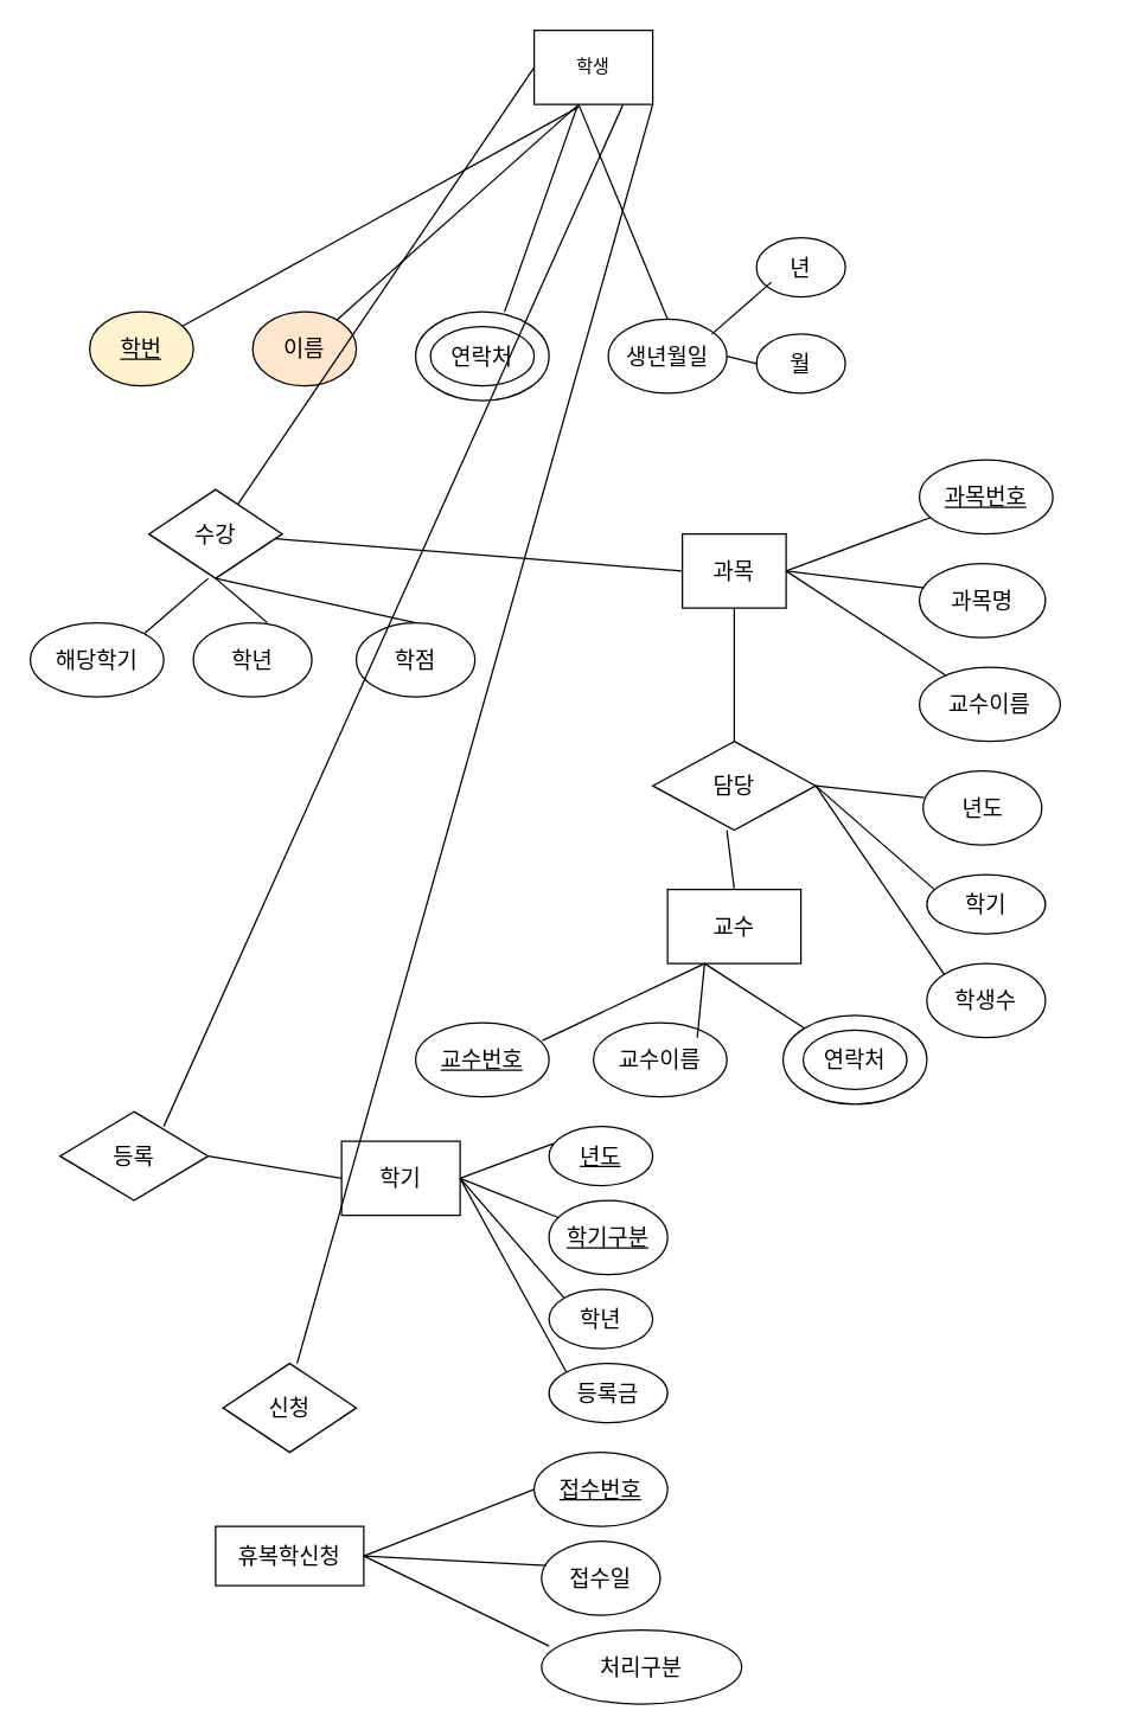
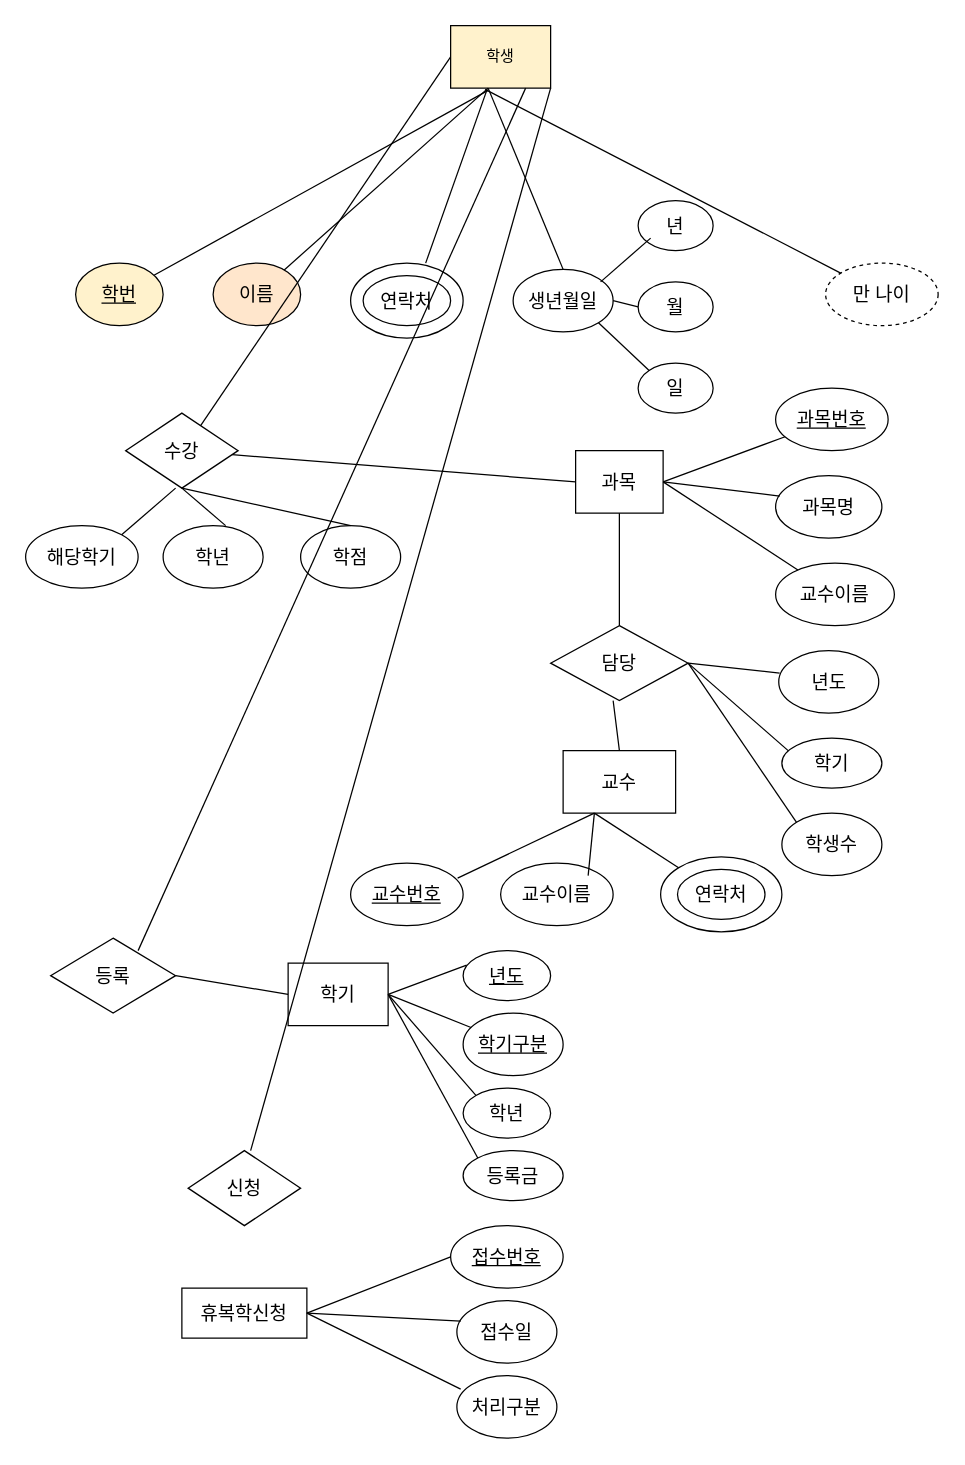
  <mxCell id="0" />
  <mxCell id="1" parent="0" />
- <mxCell id="2" value="학생" style="rounded=0;whiteSpace=wrap;html=1;" vertex="1" parent="1"><mxGeometry x="360" y="20" width="80" height="50" as="geometry" /></mxCell>
+ <mxCell id="2" value="학생" style="rounded=0;whiteSpace=wrap;html=1;fillColor=#fff2cc;" vertex="1" parent="1"><mxGeometry x="360" y="20" width="80" height="50" as="geometry" /></mxCell>
  <mxCell id="3" value="학번" style="ellipse;whiteSpace=wrap;html=1;fontSize=15;fontStyle=4;fillColor=#fff2cc;" vertex="1" parent="1"><mxGeometry x="60" y="210" width="70" height="50" as="geometry" /></mxCell>
  <mxCell id="4" value="이름" style="ellipse;whiteSpace=wrap;html=1;fontSize=15;fillColor=#ffe6cc;" vertex="1" parent="1"><mxGeometry x="170" y="210" width="70" height="50" as="geometry" /></mxCell>
  <mxCell id="5" value="연락처" style="ellipse;whiteSpace=wrap;html=1;fontSize=15;" vertex="1" parent="1"><mxGeometry x="290" y="220" width="70" height="40" as="geometry" /></mxCell>
  <mxCell id="6" value="" style="ellipse;whiteSpace=wrap;html=1;fontSize=15;fillColor=none;" vertex="1" parent="1"><mxGeometry x="280" y="210" width="90" height="60" as="geometry" /></mxCell>
  <mxCell id="7" value="생년월일" style="ellipse;whiteSpace=wrap;html=1;fontSize=15;fillColor=none;" vertex="1" parent="1"><mxGeometry x="410" y="215" width="80" height="50" as="geometry" /></mxCell>
  <mxCell id="8" value="년" style="ellipse;whiteSpace=wrap;html=1;fontSize=15;fillColor=none;" vertex="1" parent="1"><mxGeometry x="510" y="160" width="60" height="40" as="geometry" /></mxCell>
  <mxCell id="9" value="월" style="ellipse;whiteSpace=wrap;html=1;fontSize=15;fillColor=none;" vertex="1" parent="1"><mxGeometry x="510" y="225" width="60" height="40" as="geometry" /></mxCell>
+ <mxCell id="10" value="일" style="ellipse;whiteSpace=wrap;html=1;fontSize=15;fillColor=none;" vertex="1" parent="1"><mxGeometry x="510" y="290" width="60" height="40" as="geometry" /></mxCell>
+ <mxCell id="11" value="만 나이" style="ellipse;whiteSpace=wrap;html=1;fontSize=15;fillColor=none;dashed=1;" vertex="1" parent="1"><mxGeometry x="660" y="210" width="90" height="50" as="geometry" /></mxCell>
  <mxCell id="12" value="" style="endArrow=none;html=1;rounded=0;fontSize=15;entryX=0.375;entryY=1.036;entryDx=0;entryDy=0;entryPerimeter=0;" edge="1" parent="1" source="3" target="2"><mxGeometry width="50" height="50" relative="1" as="geometry"><mxPoint x="240" y="90" as="sourcePoint" /><mxPoint x="380" y="70" as="targetPoint" /></mxGeometry></mxCell>
  <mxCell id="13" value="" style="endArrow=none;html=1;rounded=0;fontSize=15;" edge="1" parent="1" source="4"><mxGeometry width="50" height="50" relative="1" as="geometry"><mxPoint x="340" y="120" as="sourcePoint" /><mxPoint x="390" y="70" as="targetPoint" /></mxGeometry></mxCell>
  <mxCell id="14" value="" style="endArrow=none;html=1;rounded=0;fontSize=15;exitX=0.667;exitY=0;exitDx=0;exitDy=0;exitPerimeter=0;entryX=0.365;entryY=1.02;entryDx=0;entryDy=0;entryPerimeter=0;" edge="1" parent="1" source="6" target="2"><mxGeometry width="50" height="50" relative="1" as="geometry"><mxPoint x="350" y="140" as="sourcePoint" /><mxPoint x="400" y="80" as="targetPoint" /></mxGeometry></mxCell>
  <mxCell id="15" value="" style="endArrow=none;html=1;rounded=0;fontSize=15;exitX=0.5;exitY=0;exitDx=0;exitDy=0;entryX=0.375;entryY=1;entryDx=0;entryDy=0;entryPerimeter=0;" edge="1" parent="1" source="7" target="2"><mxGeometry width="50" height="50" relative="1" as="geometry"><mxPoint x="410" y="190" as="sourcePoint" /><mxPoint x="380" y="120" as="targetPoint" /></mxGeometry></mxCell>
  <mxCell id="16" value="" style="endArrow=none;html=1;rounded=0;fontSize=15;entryX=0.167;entryY=0.75;entryDx=0;entryDy=0;entryPerimeter=0;" edge="1" parent="1" target="8"><mxGeometry width="50" height="50" relative="1" as="geometry"><mxPoint x="480" y="225" as="sourcePoint" /><mxPoint x="510" y="190" as="targetPoint" /></mxGeometry></mxCell>
  <mxCell id="17" value="" style="endArrow=none;html=1;rounded=0;fontSize=15;entryX=0;entryY=0.5;entryDx=0;entryDy=0;" edge="1" parent="1" target="9"><mxGeometry width="50" height="50" relative="1" as="geometry"><mxPoint x="490" y="240" as="sourcePoint" /><mxPoint x="500" y="170" as="targetPoint" /></mxGeometry></mxCell>
+ <mxCell id="18" value="" style="endArrow=none;html=1;rounded=0;fontSize=15;entryX=0;entryY=0;entryDx=0;entryDy=0;exitX=1;exitY=1;exitDx=0;exitDy=0;" edge="1" parent="1" source="7" target="10"><mxGeometry width="50" height="50" relative="1" as="geometry"><mxPoint x="440" y="315" as="sourcePoint" /><mxPoint x="490" y="265" as="targetPoint" /></mxGeometry></mxCell>
+ <mxCell id="19" value="" style="endArrow=none;html=1;rounded=0;fontSize=15;exitX=0.345;exitY=1.02;exitDx=0;exitDy=0;exitPerimeter=0;" edge="1" parent="1" source="2" target="11"><mxGeometry width="50" height="50" relative="1" as="geometry"><mxPoint x="440" y="100" as="sourcePoint" /><mxPoint x="490" y="50" as="targetPoint" /></mxGeometry></mxCell>
  <mxCell id="20" value="수강" style="rhombus;whiteSpace=wrap;html=1;fontSize=15;fillColor=none;" vertex="1" parent="1"><mxGeometry x="100" y="330" width="90" height="60" as="geometry" /></mxCell>
  <mxCell id="21" value="해당학기" style="ellipse;whiteSpace=wrap;html=1;fontSize=15;fillColor=none;" vertex="1" parent="1"><mxGeometry x="20" y="420" width="90" height="50" as="geometry" /></mxCell>
  <mxCell id="22" value="학년" style="ellipse;whiteSpace=wrap;html=1;fontSize=15;fillColor=none;" vertex="1" parent="1"><mxGeometry x="130" y="420" width="80" height="50" as="geometry" /></mxCell>
  <mxCell id="23" value="학점" style="ellipse;whiteSpace=wrap;html=1;fontSize=15;fillColor=none;" vertex="1" parent="1"><mxGeometry x="240" y="420" width="80" height="50" as="geometry" /></mxCell>
  <mxCell id="24" value="" style="endArrow=none;html=1;rounded=0;fontSize=15;exitX=1;exitY=0;exitDx=0;exitDy=0;" edge="1" parent="1" source="21"><mxGeometry width="50" height="50" relative="1" as="geometry"><mxPoint x="90" y="440" as="sourcePoint" /><mxPoint x="140" y="390" as="targetPoint" /></mxGeometry></mxCell>
  <mxCell id="25" value="" style="endArrow=none;html=1;rounded=0;fontSize=15;entryX=0.5;entryY=1;entryDx=0;entryDy=0;" edge="1" parent="1" target="20"><mxGeometry width="50" height="50" relative="1" as="geometry"><mxPoint x="180" y="420" as="sourcePoint" /><mxPoint x="230" y="370" as="targetPoint" /></mxGeometry></mxCell>
  <mxCell id="26" value="" style="endArrow=none;html=1;rounded=0;fontSize=15;entryX=0.5;entryY=1;entryDx=0;entryDy=0;" edge="1" parent="1" target="20"><mxGeometry width="50" height="50" relative="1" as="geometry"><mxPoint x="280" y="420" as="sourcePoint" /><mxPoint x="330" y="370" as="targetPoint" /></mxGeometry></mxCell>
  <mxCell id="27" value="" style="endArrow=none;html=1;rounded=0;fontSize=15;entryX=0;entryY=0.5;entryDx=0;entryDy=0;" edge="1" parent="1" target="2"><mxGeometry width="50" height="50" relative="1" as="geometry"><mxPoint x="160" y="340" as="sourcePoint" /><mxPoint x="210" y="290" as="targetPoint" /></mxGeometry></mxCell>
  <mxCell id="28" value="과목" style="rounded=0;whiteSpace=wrap;html=1;fontSize=15;fillColor=none;" vertex="1" parent="1"><mxGeometry x="460" y="360" width="70" height="50" as="geometry" /></mxCell>
  <mxCell id="29" value="" style="endArrow=none;html=1;rounded=0;fontSize=15;entryX=0;entryY=0.5;entryDx=0;entryDy=0;" edge="1" parent="1" source="20" target="28"><mxGeometry width="50" height="50" relative="1" as="geometry"><mxPoint x="360" y="400" as="sourcePoint" /><mxPoint x="410" y="350" as="targetPoint" /></mxGeometry></mxCell>
  <mxCell id="30" value="과목번호" style="ellipse;whiteSpace=wrap;html=1;fontSize=15;fillColor=none;fontStyle=4" vertex="1" parent="1"><mxGeometry x="620" y="310" width="90" height="50" as="geometry" /></mxCell>
  <mxCell id="31" value="과목명" style="ellipse;whiteSpace=wrap;html=1;fontSize=15;fillColor=none;" vertex="1" parent="1"><mxGeometry x="620" y="380" width="85" height="50" as="geometry" /></mxCell>
  <mxCell id="32" value="교수이름" style="ellipse;whiteSpace=wrap;html=1;fontSize=15;fillColor=none;" vertex="1" parent="1"><mxGeometry x="620" y="450" width="95" height="50" as="geometry" /></mxCell>
  <mxCell id="33" value="" style="endArrow=none;html=1;rounded=0;fontSize=15;" edge="1" parent="1" target="30"><mxGeometry width="50" height="50" relative="1" as="geometry"><mxPoint x="530" y="385" as="sourcePoint" /><mxPoint x="580" y="335" as="targetPoint" /></mxGeometry></mxCell>
  <mxCell id="34" value="" style="endArrow=none;html=1;rounded=0;fontSize=15;entryX=0.038;entryY=0.328;entryDx=0;entryDy=0;entryPerimeter=0;" edge="1" parent="1" target="31"><mxGeometry width="50" height="50" relative="1" as="geometry"><mxPoint x="530" y="385" as="sourcePoint" /><mxPoint x="580" y="335" as="targetPoint" /></mxGeometry></mxCell>
  <mxCell id="35" value="" style="endArrow=none;html=1;rounded=0;fontSize=15;" edge="1" parent="1" target="32"><mxGeometry width="50" height="50" relative="1" as="geometry"><mxPoint x="530" y="385" as="sourcePoint" /><mxPoint x="580" y="335" as="targetPoint" /></mxGeometry></mxCell>
  <mxCell id="36" value="담당" style="rhombus;whiteSpace=wrap;html=1;fontSize=15;fillColor=none;" vertex="1" parent="1"><mxGeometry x="440" y="500" width="110" height="60" as="geometry" /></mxCell>
  <mxCell id="37" value="년도" style="ellipse;whiteSpace=wrap;html=1;fontSize=15;fillColor=none;" vertex="1" parent="1"><mxGeometry x="622.5" y="520" width="80" height="50" as="geometry" /></mxCell>
  <mxCell id="38" value="학기" style="ellipse;whiteSpace=wrap;html=1;fontSize=15;fillColor=none;" vertex="1" parent="1"><mxGeometry x="625" y="590" width="80" height="40" as="geometry" /></mxCell>
  <mxCell id="39" value="학생수" style="ellipse;whiteSpace=wrap;html=1;fontSize=15;fillColor=none;" vertex="1" parent="1"><mxGeometry x="625" y="650" width="80" height="50" as="geometry" /></mxCell>
  <mxCell id="40" value="" style="endArrow=none;html=1;rounded=0;fontSize=15;entryX=0.009;entryY=0.36;entryDx=0;entryDy=0;entryPerimeter=0;" edge="1" parent="1" target="37"><mxGeometry width="50" height="50" relative="1" as="geometry"><mxPoint x="550" y="530" as="sourcePoint" /><mxPoint x="600" y="480" as="targetPoint" /></mxGeometry></mxCell>
  <mxCell id="41" value="" style="endArrow=none;html=1;rounded=0;fontSize=15;entryX=0.063;entryY=0.25;entryDx=0;entryDy=0;entryPerimeter=0;" edge="1" parent="1" target="38"><mxGeometry width="50" height="50" relative="1" as="geometry"><mxPoint x="550" y="530" as="sourcePoint" /><mxPoint x="600" y="480" as="targetPoint" /></mxGeometry></mxCell>
  <mxCell id="42" value="" style="endArrow=none;html=1;rounded=0;fontSize=15;entryX=0;entryY=0;entryDx=0;entryDy=0;" edge="1" parent="1" target="39"><mxGeometry width="50" height="50" relative="1" as="geometry"><mxPoint x="550" y="530" as="sourcePoint" /><mxPoint x="600" y="480" as="targetPoint" /></mxGeometry></mxCell>
  <mxCell id="43" value="" style="endArrow=none;html=1;rounded=0;fontSize=15;entryX=0.5;entryY=1;entryDx=0;entryDy=0;" edge="1" parent="1" target="28"><mxGeometry width="50" height="50" relative="1" as="geometry"><mxPoint x="495" y="500" as="sourcePoint" /><mxPoint x="585" y="400" as="targetPoint" /></mxGeometry></mxCell>
  <mxCell id="44" value="교수" style="rounded=0;whiteSpace=wrap;html=1;fontSize=15;fillColor=none;" vertex="1" parent="1"><mxGeometry x="450" y="600" width="90" height="50" as="geometry" /></mxCell>
  <mxCell id="45" value="" style="endArrow=none;html=1;rounded=0;fontSize=15;exitX=0.5;exitY=0;exitDx=0;exitDy=0;" edge="1" parent="1" source="44"><mxGeometry width="50" height="50" relative="1" as="geometry"><mxPoint x="440" y="610" as="sourcePoint" /><mxPoint x="490" y="560" as="targetPoint" /></mxGeometry></mxCell>
  <mxCell id="46" value="교수번호" style="ellipse;whiteSpace=wrap;html=1;fontSize=15;fillColor=none;fontStyle=4" vertex="1" parent="1"><mxGeometry x="280" y="690" width="90" height="50" as="geometry" /></mxCell>
  <mxCell id="47" value="교수이름" style="ellipse;whiteSpace=wrap;html=1;fontSize=15;fillColor=none;" vertex="1" parent="1"><mxGeometry x="400" y="690" width="90" height="50" as="geometry" /></mxCell>
  <mxCell id="48" value="연락처" style="ellipse;whiteSpace=wrap;html=1;fontSize=15;fillColor=none;strokeColor=default;" vertex="1" parent="1"><mxGeometry x="528" y="685" width="97" height="60" as="geometry" /></mxCell>
  <mxCell id="49" value="" style="ellipse;whiteSpace=wrap;html=1;fontSize=15;strokeColor=default;fillColor=none;" vertex="1" parent="1"><mxGeometry x="541.5" y="695" width="70" height="40" as="geometry" /></mxCell>
  <mxCell id="50" value="" style="endArrow=none;html=1;rounded=0;fontSize=15;exitX=0.951;exitY=0.24;exitDx=0;exitDy=0;exitPerimeter=0;" edge="1" parent="1" source="46"><mxGeometry width="50" height="50" relative="1" as="geometry"><mxPoint x="425" y="700" as="sourcePoint" /><mxPoint x="475" y="650" as="targetPoint" /></mxGeometry></mxCell>
  <mxCell id="51" value="" style="endArrow=none;html=1;rounded=0;fontSize=15;exitX=0.778;exitY=0.2;exitDx=0;exitDy=0;exitPerimeter=0;" edge="1" parent="1" source="47"><mxGeometry width="50" height="50" relative="1" as="geometry"><mxPoint x="425" y="700" as="sourcePoint" /><mxPoint x="475" y="650" as="targetPoint" /></mxGeometry></mxCell>
  <mxCell id="52" value="" style="endArrow=none;html=1;rounded=0;fontSize=15;exitX=0;exitY=0;exitDx=0;exitDy=0;" edge="1" parent="1" source="48"><mxGeometry width="50" height="50" relative="1" as="geometry"><mxPoint x="425" y="700" as="sourcePoint" /><mxPoint x="475" y="650" as="targetPoint" /></mxGeometry></mxCell>
  <mxCell id="53" value="등록" style="rhombus;whiteSpace=wrap;html=1;fontSize=15;strokeColor=default;fillColor=none;" vertex="1" parent="1"><mxGeometry x="40" y="750" width="100" height="60" as="geometry" /></mxCell>
  <mxCell id="54" value="" style="endArrow=none;html=1;rounded=0;fontSize=15;entryX=0.75;entryY=1;entryDx=0;entryDy=0;" edge="1" parent="1" target="2"><mxGeometry width="50" height="50" relative="1" as="geometry"><mxPoint x="110" y="760" as="sourcePoint" /><mxPoint x="160" y="710" as="targetPoint" /></mxGeometry></mxCell>
  <mxCell id="55" value="학기" style="rounded=0;whiteSpace=wrap;html=1;fontSize=15;strokeColor=default;fillColor=none;" vertex="1" parent="1"><mxGeometry x="230" y="770" width="80" height="50" as="geometry" /></mxCell>
  <mxCell id="56" value="년도" style="ellipse;whiteSpace=wrap;html=1;fontSize=15;strokeColor=default;fillColor=none;fontStyle=4" vertex="1" parent="1"><mxGeometry x="370" y="760" width="70" height="40" as="geometry" /></mxCell>
  <mxCell id="57" value="학기구분" style="ellipse;whiteSpace=wrap;html=1;fontSize=15;strokeColor=default;fillColor=none;fontStyle=4" vertex="1" parent="1"><mxGeometry x="370" y="810" width="80" height="50" as="geometry" /></mxCell>
  <mxCell id="58" value="학년" style="ellipse;whiteSpace=wrap;html=1;fontSize=15;strokeColor=default;fillColor=none;" vertex="1" parent="1"><mxGeometry x="370" y="870" width="70" height="40" as="geometry" /></mxCell>
  <mxCell id="59" value="등록금" style="ellipse;whiteSpace=wrap;html=1;fontSize=15;strokeColor=default;fillColor=none;" vertex="1" parent="1"><mxGeometry x="370" y="920" width="80" height="40" as="geometry" /></mxCell>
  <mxCell id="60" value="" style="endArrow=none;html=1;rounded=0;fontSize=15;entryX=1;entryY=0.5;entryDx=0;entryDy=0;exitX=0;exitY=0.5;exitDx=0;exitDy=0;" edge="1" parent="1" source="55" target="53"><mxGeometry width="50" height="50" relative="1" as="geometry"><mxPoint x="400" y="960" as="sourcePoint" /><mxPoint x="150" y="770" as="targetPoint" /></mxGeometry></mxCell>
  <mxCell id="61" value="" style="endArrow=none;html=1;rounded=0;fontSize=15;entryX=0.04;entryY=0.29;entryDx=0;entryDy=0;entryPerimeter=0;" edge="1" parent="1" target="56"><mxGeometry width="50" height="50" relative="1" as="geometry"><mxPoint x="310" y="795" as="sourcePoint" /><mxPoint x="360" y="745" as="targetPoint" /></mxGeometry></mxCell>
  <mxCell id="62" value="" style="endArrow=none;html=1;rounded=0;fontSize=15;" edge="1" parent="1" target="57"><mxGeometry width="50" height="50" relative="1" as="geometry"><mxPoint x="310" y="795" as="sourcePoint" /><mxPoint x="350" y="745" as="targetPoint" /></mxGeometry></mxCell>
  <mxCell id="63" value="" style="endArrow=none;html=1;rounded=0;fontSize=15;entryX=0;entryY=0;entryDx=0;entryDy=0;" edge="1" parent="1" target="58"><mxGeometry width="50" height="50" relative="1" as="geometry"><mxPoint x="310" y="795" as="sourcePoint" /><mxPoint x="360" y="745" as="targetPoint" /></mxGeometry></mxCell>
  <mxCell id="64" value="" style="endArrow=none;html=1;rounded=0;fontSize=15;entryX=0;entryY=0;entryDx=0;entryDy=0;" edge="1" parent="1" target="59"><mxGeometry width="50" height="50" relative="1" as="geometry"><mxPoint x="310" y="795" as="sourcePoint" /><mxPoint x="360" y="745" as="targetPoint" /></mxGeometry></mxCell>
  <mxCell id="65" value="신청" style="rhombus;whiteSpace=wrap;html=1;fontSize=15;strokeColor=default;fillColor=none;" vertex="1" parent="1"><mxGeometry x="150" y="920" width="90" height="60" as="geometry" /></mxCell>
  <mxCell id="66" value="" style="endArrow=none;html=1;rounded=0;fontSize=15;entryX=1;entryY=1;entryDx=0;entryDy=0;" edge="1" parent="1" target="2"><mxGeometry width="50" height="50" relative="1" as="geometry"><mxPoint x="200" y="920" as="sourcePoint" /><mxPoint x="270" y="660" as="targetPoint" /></mxGeometry></mxCell>
  <mxCell id="67" value="휴복학신청" style="rounded=0;whiteSpace=wrap;html=1;fontSize=15;strokeColor=default;fillColor=none;" vertex="1" parent="1"><mxGeometry x="145" y="1030" width="100" height="40" as="geometry" /></mxCell>
  <mxCell id="68" value="접수번호" style="ellipse;whiteSpace=wrap;html=1;fontSize=15;strokeColor=default;fillColor=none;fontStyle=4" vertex="1" parent="1"><mxGeometry x="360" y="980" width="90" height="50" as="geometry" /></mxCell>
  <mxCell id="69" value="접수일" style="ellipse;whiteSpace=wrap;html=1;fontSize=15;strokeColor=default;fillColor=none;" vertex="1" parent="1"><mxGeometry x="365" y="1040" width="80" height="50" as="geometry" /></mxCell>
- <mxCell id="70" value="처리구분" style="ellipse;whiteSpace=wrap;html=1;fontSize=15;strokeColor=default;fillColor=none;" vertex="1" parent="1"><mxGeometry x="365" y="1100" width="135" height="50" as="geometry" /></mxCell>
+ <mxCell id="70" value="처리구분" style="ellipse;whiteSpace=wrap;html=1;fontSize=15;strokeColor=default;fillColor=none;" vertex="1" parent="1"><mxGeometry x="365" y="1100" width="80" height="50" as="geometry" /></mxCell>
  <mxCell id="71" value="" style="endArrow=none;html=1;rounded=0;fontSize=15;entryX=0;entryY=0.5;entryDx=0;entryDy=0;" edge="1" parent="1" target="68"><mxGeometry width="50" height="50" relative="1" as="geometry"><mxPoint x="245" y="1050" as="sourcePoint" /><mxPoint x="295" y="1000" as="targetPoint" /></mxGeometry></mxCell>
  <mxCell id="72" value="" style="endArrow=none;html=1;rounded=0;fontSize=15;entryX=0.038;entryY=0.328;entryDx=0;entryDy=0;entryPerimeter=0;" edge="1" parent="1" target="69"><mxGeometry width="50" height="50" relative="1" as="geometry"><mxPoint x="245" y="1050" as="sourcePoint" /><mxPoint x="295" y="1000" as="targetPoint" /></mxGeometry></mxCell>
  <mxCell id="73" value="" style="endArrow=none;html=1;rounded=0;fontSize=15;entryX=0.038;entryY=0.216;entryDx=0;entryDy=0;entryPerimeter=0;" edge="1" parent="1" target="70"><mxGeometry width="50" height="50" relative="1" as="geometry"><mxPoint x="245" y="1050" as="sourcePoint" /><mxPoint x="295" y="1000" as="targetPoint" /></mxGeometry></mxCell>
